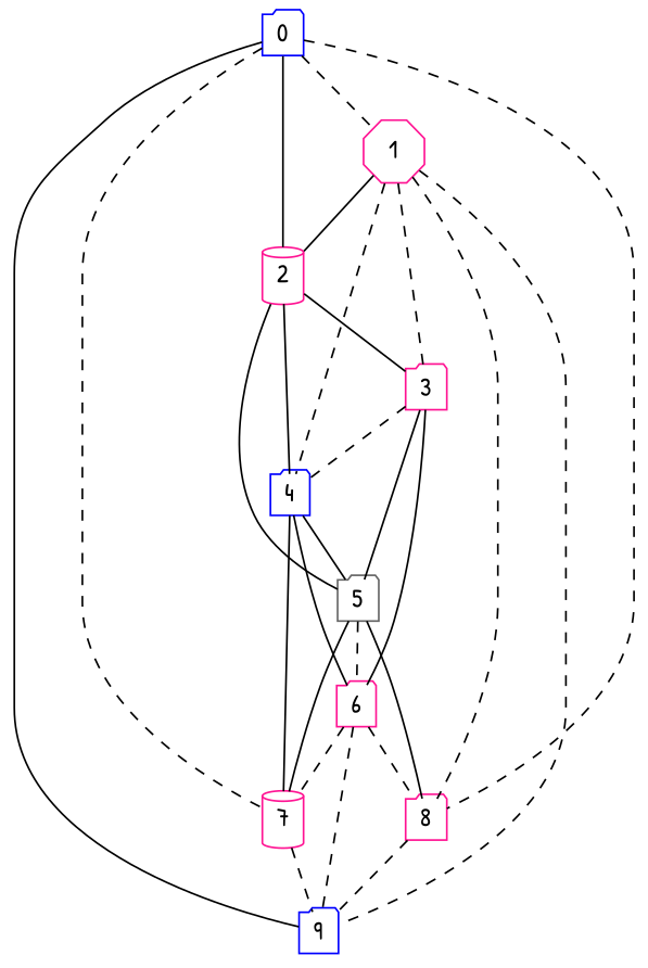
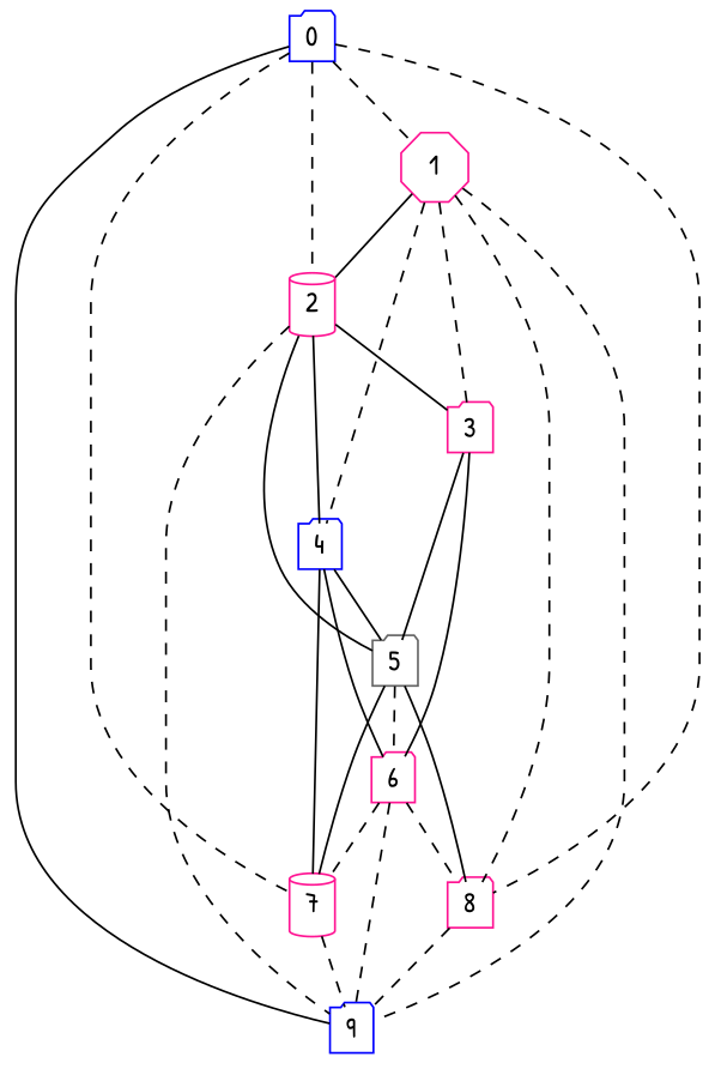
  graph {
    fontname="Patrick Hand"
    splines=true
    node [color=deeppink fontname="Patrick Hand" shape=folder]
    edge [fontname="Patrick Hand" style=dashed]
    n1 [color=blue height=0.3 label=0 width=0.3]
    n2 [height=0.3 label=1 shape=octagon width=0.3]
    n3 [height=0.3 label=2 shape=cylinder width=0.3]
    n4 [height=0.3 label=7 shape=cylinder width=0.3]
    n5 [height=0.3 label=8 width=0.3]
    n6 [color=blue height=0.3 label=9 width=0.3]
    n7 [height=0.3 label=3 width=0.3]
    n8 [color=blue height=0.3 label=4 width=0.3]
    n9 [color=gray40 height=0.3 label=5 width=0.3]
    n10 [height=0.3 label=6 width=0.3]
    n1 -- n2
-   n1 -- n3 [style=solid]
+   n1 -- n3
    n1 -- n4
    n1 -- n5
    n1 -- n6 [style=solid]
    n2 -- n3 [style=solid]
    n2 -- n5
    n2 -- n6
    n2 -- n7
    n2 -- n8
+   n3 -- n6
    n3 -- n7 [style=solid]
    n3 -- n8 [style=solid]
    n3 -- n9 [style=solid]
    n4 -- n6
    n5 -- n6
-   n7 -- n8
    n7 -- n9 [style=solid]
    n7 -- n10 [style=solid]
    n8 -- n4 [style=solid]
    n8 -- n9 [style=solid]
    n8 -- n10 [style=solid]
    n9 -- n4 [style=solid]
    n9 -- n5 [style=solid]
    n9 -- n10
    n10 -- n4
    n10 -- n5
    n10 -- n6
  }
